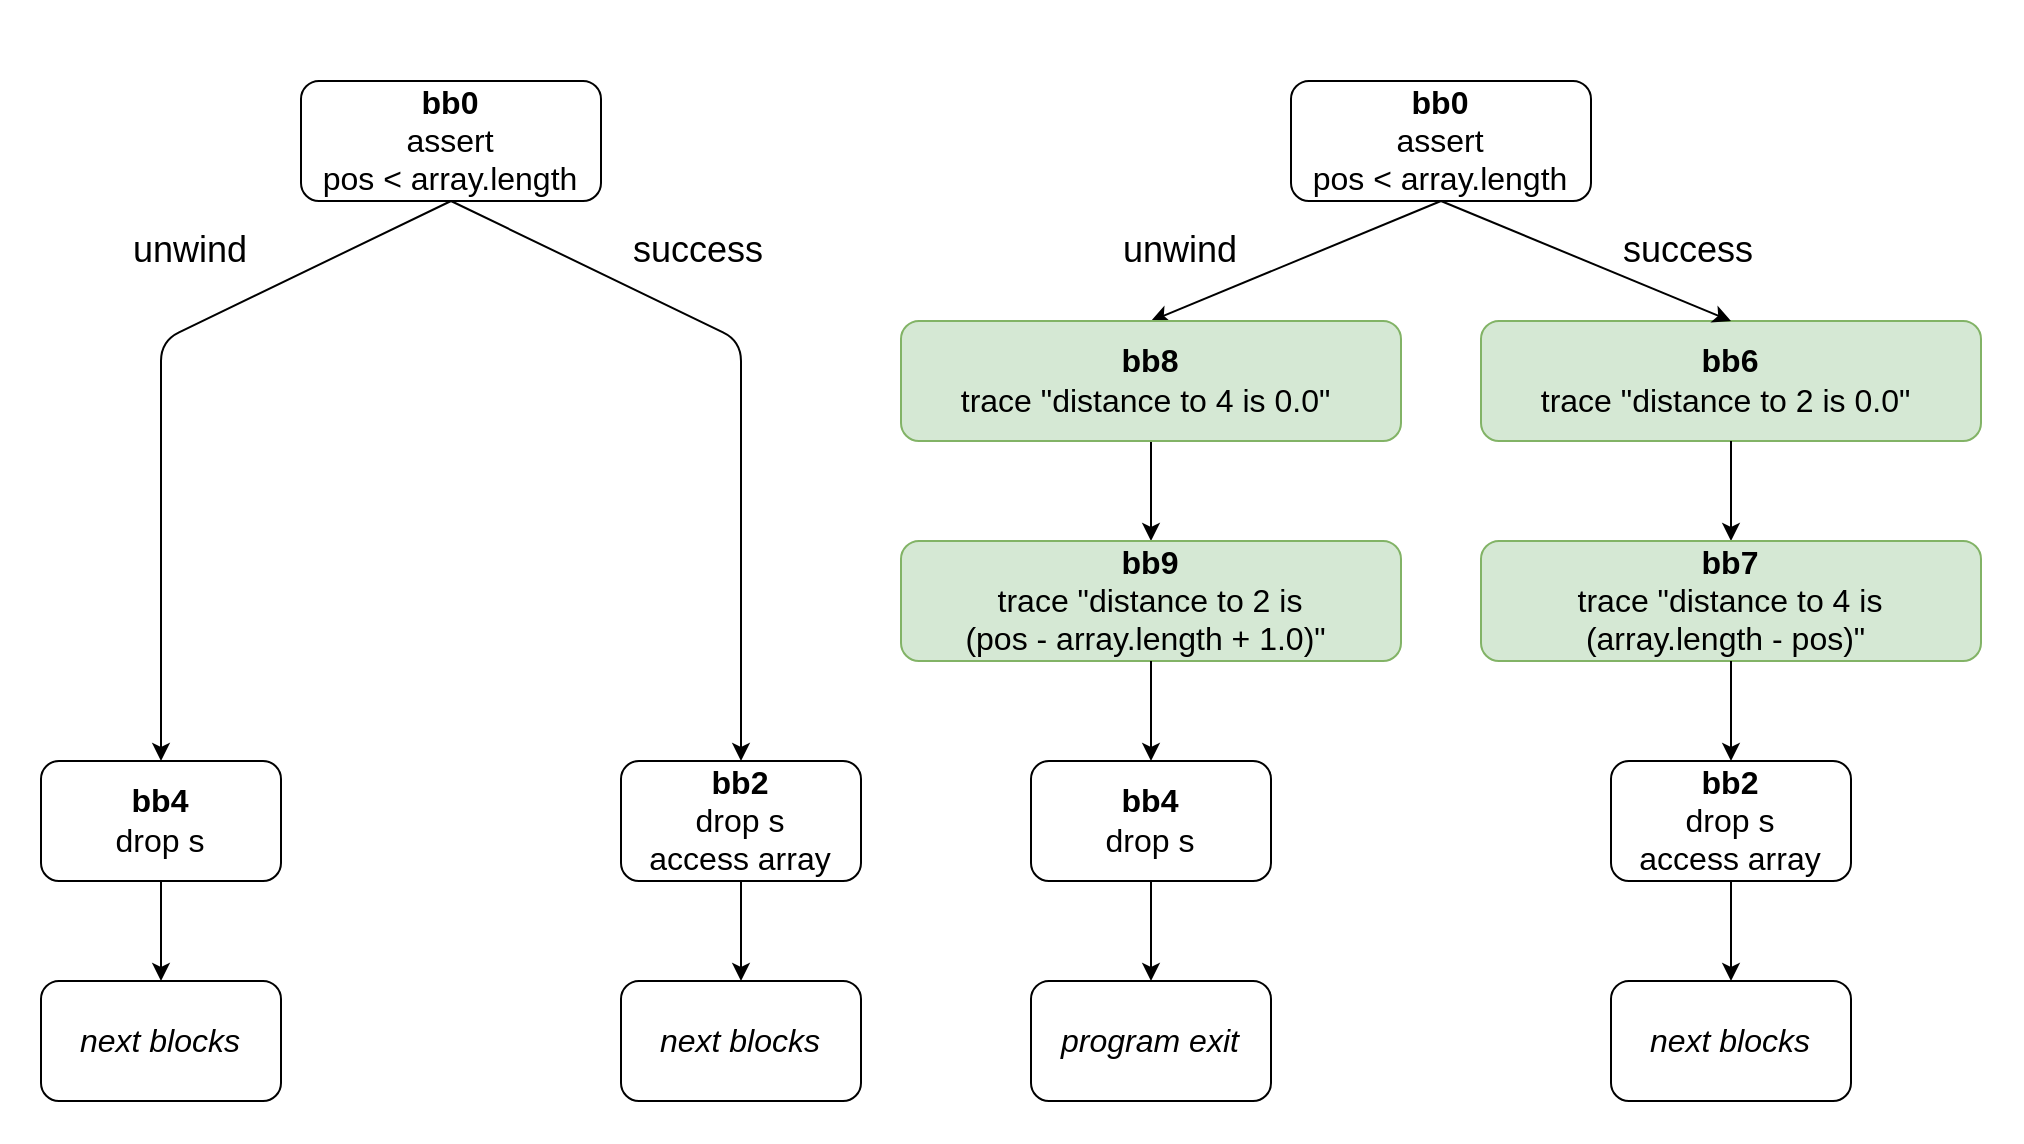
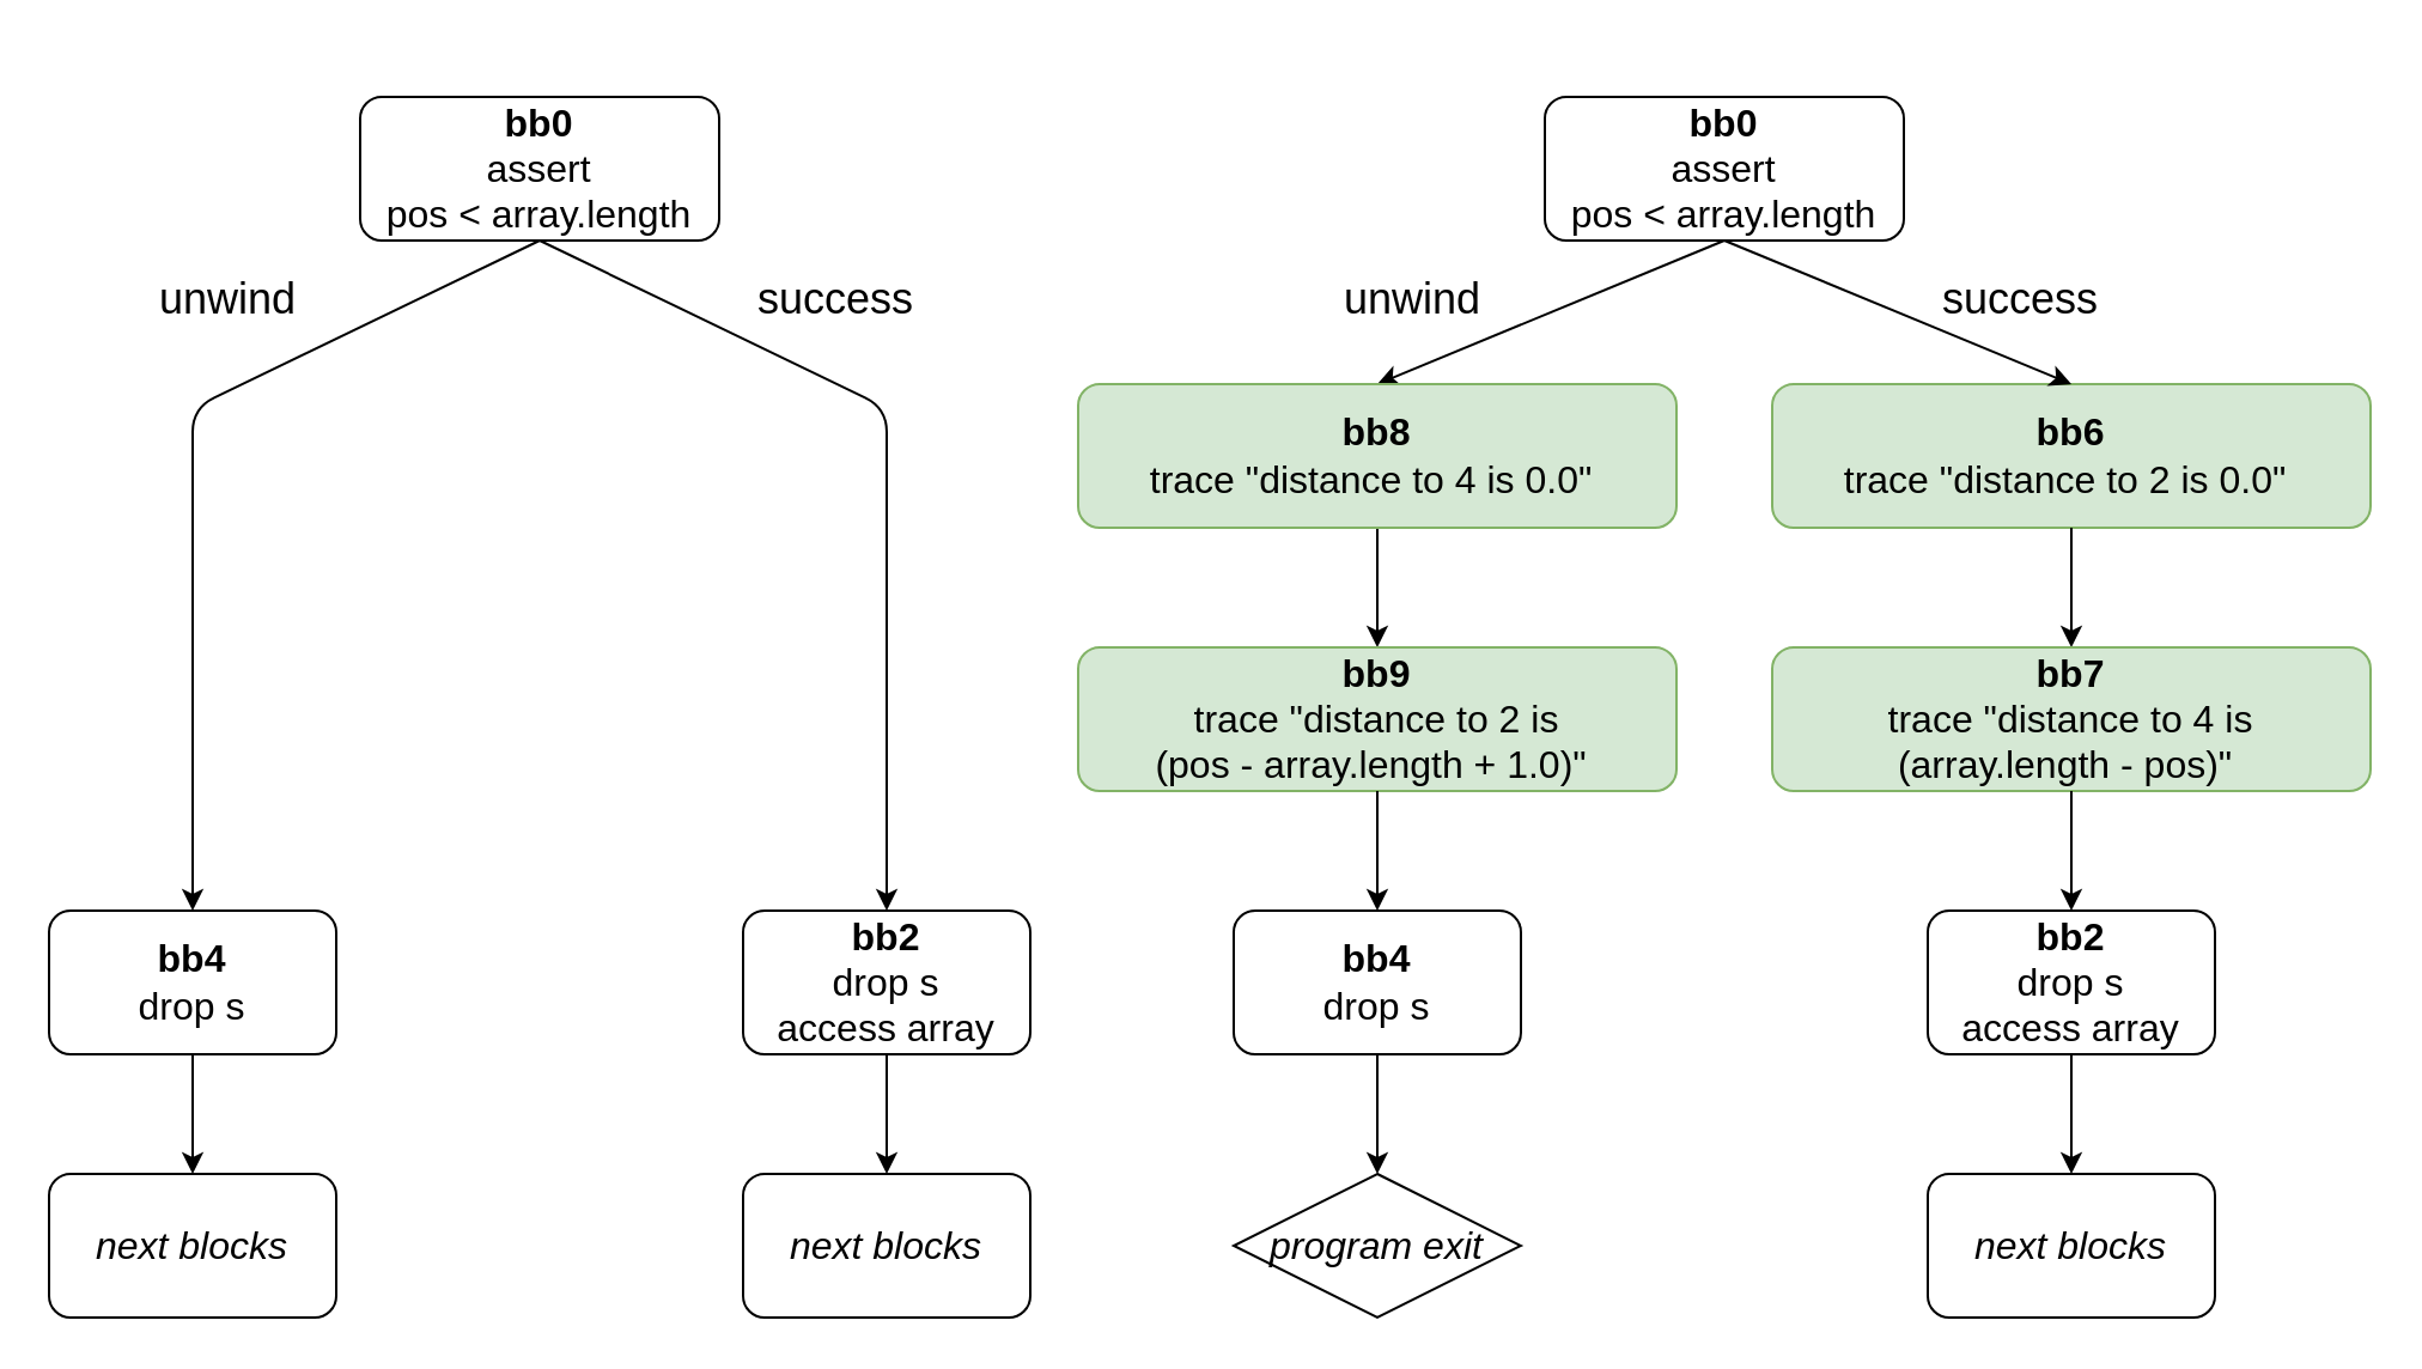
  <mxCell id="0" />
  <mxCell id="1" parent="0" />
  <mxCell id="2" value="&lt;font size=&quot;3&quot;&gt;&lt;b&gt;bb0&lt;/b&gt;&lt;br&gt;assert &lt;br&gt;pos &amp;lt; array.length&lt;br&gt;&lt;/font&gt;" style="rounded=1;whiteSpace=wrap;html=1;" parent="1" vertex="1"><mxGeometry x="645" y="40" width="150" height="60" as="geometry" /></mxCell>
  <mxCell id="3" value="" style="endArrow=classic;html=1;rounded=0;fontSize=18;exitX=0.5;exitY=1;exitDx=0;exitDy=0;entryX=0.5;entryY=0;entryDx=0;entryDy=0;" parent="1" source="2" target="14" edge="1"><mxGeometry width="50" height="50" relative="1" as="geometry"><mxPoint x="600" y="320" as="sourcePoint" /><mxPoint x="595" y="200" as="targetPoint" /></mxGeometry></mxCell>
  <mxCell id="4" value="&lt;font size=&quot;3&quot;&gt;&lt;b&gt;bb6&lt;/b&gt;&lt;br&gt;trace &quot;distance to 2 is 0.0&quot;&amp;nbsp;&lt;br&gt;&lt;/font&gt;" style="rounded=1;whiteSpace=wrap;html=1;fillColor=#d5e8d4;strokeColor=#82b366;" parent="1" vertex="1"><mxGeometry x="740" y="160" width="250" height="60" as="geometry" /></mxCell>
  <mxCell id="5" value="" style="endArrow=classic;html=1;rounded=0;fontSize=18;exitX=0.5;exitY=1;exitDx=0;exitDy=0;entryX=0.5;entryY=0;entryDx=0;entryDy=0;" parent="1" source="2" target="4" edge="1"><mxGeometry width="50" height="50" relative="1" as="geometry"><mxPoint x="840" y="270" as="sourcePoint" /><mxPoint x="890" y="220" as="targetPoint" /></mxGeometry></mxCell>
  <mxCell id="6" value="success" style="text;html=1;strokeColor=none;fillColor=none;align=center;verticalAlign=middle;whiteSpace=wrap;rounded=0;fontSize=18;" parent="1" vertex="1"><mxGeometry x="814" y="110" width="60" height="30" as="geometry" /></mxCell>
  <mxCell id="7" value="unwind" style="text;html=1;strokeColor=none;fillColor=none;align=center;verticalAlign=middle;whiteSpace=wrap;rounded=0;fontSize=18;" parent="1" vertex="1"><mxGeometry x="560" y="110" width="60" height="30" as="geometry" /></mxCell>
  <mxCell id="8" value="&lt;font size=&quot;3&quot;&gt;&lt;b&gt;bb4&lt;/b&gt;&lt;br&gt;drop s&lt;br&gt;&lt;/font&gt;" style="rounded=1;whiteSpace=wrap;html=1;" parent="1" vertex="1"><mxGeometry x="515" y="380" width="120" height="60" as="geometry" /></mxCell>
  <mxCell id="9" value="&lt;font size=&quot;3&quot;&gt;&lt;b&gt;bb2&lt;/b&gt;&lt;br&gt;drop s&lt;br&gt;access array&lt;br&gt;&lt;/font&gt;" style="rounded=1;whiteSpace=wrap;html=1;" parent="1" vertex="1"><mxGeometry x="805" y="380" width="120" height="60" as="geometry" /></mxCell>
- <mxCell id="10" value="&lt;font size=&quot;3&quot;&gt;&lt;i&gt;program exit&lt;/i&gt;&lt;br&gt;&lt;/font&gt;" style="rounded=1;whiteSpace=wrap;html=1;" parent="1" vertex="1"><mxGeometry x="515" y="490" width="120" height="60" as="geometry" /></mxCell>
+ <mxCell id="10" value="&lt;font size=&quot;3&quot;&gt;&lt;i&gt;program exit&lt;/i&gt;&lt;br&gt;&lt;/font&gt;" style="rhombus;whiteSpace=wrap;html=1;" parent="1" vertex="1"><mxGeometry x="515" y="490" width="120" height="60" as="geometry" /></mxCell>
  <mxCell id="11" value="" style="endArrow=classic;html=1;rounded=0;fontSize=18;exitX=0.5;exitY=1;exitDx=0;exitDy=0;entryX=0.5;entryY=0;entryDx=0;entryDy=0;" parent="1" source="14" target="15" edge="1"><mxGeometry width="50" height="50" relative="1" as="geometry"><mxPoint x="595" y="260" as="sourcePoint" /><mxPoint x="595" y="330" as="targetPoint" /></mxGeometry></mxCell>
  <mxCell id="12" value="" style="endArrow=classic;html=1;rounded=0;fontSize=18;exitX=0.5;exitY=1;exitDx=0;exitDy=0;entryX=0.5;entryY=0;entryDx=0;entryDy=0;" parent="1" source="4" target="13" edge="1"><mxGeometry width="50" height="50" relative="1" as="geometry"><mxPoint x="1040" y="410" as="sourcePoint" /><mxPoint x="880" y="330" as="targetPoint" /></mxGeometry></mxCell>
  <mxCell id="13" value="&lt;font size=&quot;3&quot;&gt;&lt;b&gt;bb7&lt;/b&gt;&lt;br&gt;trace &quot;distance to 4 is &lt;br&gt;(array.length - pos)&quot;&amp;nbsp;&lt;br&gt;&lt;/font&gt;" style="rounded=1;whiteSpace=wrap;html=1;fillColor=#d5e8d4;strokeColor=#82b366;" parent="1" vertex="1"><mxGeometry x="740" y="270" width="250" height="60" as="geometry" /></mxCell>
  <mxCell id="14" value="&lt;font size=&quot;3&quot;&gt;&lt;b&gt;bb8&lt;/b&gt;&lt;br&gt;trace &quot;distance to 4 is 0.0&quot;&amp;nbsp;&lt;br&gt;&lt;/font&gt;" style="rounded=1;whiteSpace=wrap;html=1;fillColor=#d5e8d4;strokeColor=#82b366;" parent="1" vertex="1"><mxGeometry x="450" y="160" width="250" height="60" as="geometry" /></mxCell>
  <mxCell id="15" value="&lt;font size=&quot;3&quot;&gt;&lt;b&gt;bb9&lt;/b&gt;&lt;br&gt;trace &quot;distance to 2 is &lt;br&gt;(pos - array.length + 1.0)&quot;&amp;nbsp;&lt;br&gt;&lt;/font&gt;" style="rounded=1;whiteSpace=wrap;html=1;fillColor=#d5e8d4;strokeColor=#82b366;" parent="1" vertex="1"><mxGeometry x="450" y="270" width="250" height="60" as="geometry" /></mxCell>
  <mxCell id="16" value="" style="endArrow=classic;html=1;rounded=0;fontSize=18;exitX=0.5;exitY=1;exitDx=0;exitDy=0;entryX=0.5;entryY=0;entryDx=0;entryDy=0;" parent="1" source="15" target="8" edge="1"><mxGeometry width="50" height="50" relative="1" as="geometry"><mxPoint x="390" y="560" as="sourcePoint" /><mxPoint x="440" y="510" as="targetPoint" /></mxGeometry></mxCell>
  <mxCell id="17" value="" style="endArrow=classic;html=1;rounded=0;fontSize=18;exitX=0.5;exitY=1;exitDx=0;exitDy=0;entryX=0.5;entryY=0;entryDx=0;entryDy=0;" parent="1" source="13" target="9" edge="1"><mxGeometry width="50" height="50" relative="1" as="geometry"><mxPoint x="854.5" y="420" as="sourcePoint" /><mxPoint x="854.5" y="480" as="targetPoint" /></mxGeometry></mxCell>
  <mxCell id="18" value="" style="endArrow=classic;html=1;rounded=0;fontSize=18;exitX=0.5;exitY=1;exitDx=0;exitDy=0;entryX=0.5;entryY=0;entryDx=0;entryDy=0;" parent="1" source="8" target="10" edge="1"><mxGeometry width="50" height="50" relative="1" as="geometry"><mxPoint x="490" y="580" as="sourcePoint" /><mxPoint x="540" y="530" as="targetPoint" /></mxGeometry></mxCell>
  <mxCell id="19" value="" style="endArrow=classic;html=1;rounded=0;fontSize=18;exitX=0.5;exitY=1;exitDx=0;exitDy=0;entryX=0.5;entryY=0;entryDx=0;entryDy=0;" parent="1" source="9" target="21" edge="1"><mxGeometry width="50" height="50" relative="1" as="geometry"><mxPoint x="920" y="530" as="sourcePoint" /><mxPoint x="865" y="490" as="targetPoint" /></mxGeometry></mxCell>
  <mxCell id="20" value="" style="rounded=0;whiteSpace=wrap;html=1;fontSize=18;fillColor=none;strokeColor=none;" parent="1" vertex="1"><mxGeometry x="660" y="20" width="120" height="10" as="geometry" /></mxCell>
  <mxCell id="21" value="&lt;font size=&quot;3&quot;&gt;&lt;i&gt;next blocks&lt;/i&gt;&lt;br&gt;&lt;/font&gt;" style="rounded=1;whiteSpace=wrap;html=1;" parent="1" vertex="1"><mxGeometry x="805" y="490" width="120" height="60" as="geometry" /></mxCell>
  <mxCell id="22" value="&lt;font size=&quot;3&quot;&gt;&lt;b&gt;bb0&lt;/b&gt;&lt;br&gt;assert &lt;br&gt;pos &amp;lt; array.length&lt;br&gt;&lt;/font&gt;" style="rounded=1;whiteSpace=wrap;html=1;" parent="1" vertex="1"><mxGeometry x="150" y="40" width="150" height="60" as="geometry" /></mxCell>
  <mxCell id="23" value="" style="endArrow=classic;html=1;rounded=1;fontSize=18;exitX=0.5;exitY=1;exitDx=0;exitDy=0;entryX=0.5;entryY=0;entryDx=0;entryDy=0;" parent="1" source="22" target="27" edge="1"><mxGeometry width="50" height="50" relative="1" as="geometry"><mxPoint x="105" y="320" as="sourcePoint" /><mxPoint x="80" y="160" as="targetPoint" /><Array as="points"><mxPoint x="80" y="170" /></Array></mxGeometry></mxCell>
  <mxCell id="24" value="" style="endArrow=classic;html=1;rounded=1;fontSize=18;exitX=0.5;exitY=1;exitDx=0;exitDy=0;entryX=0.5;entryY=0;entryDx=0;entryDy=0;" parent="1" source="22" target="28" edge="1"><mxGeometry width="50" height="50" relative="1" as="geometry"><mxPoint x="345" y="270" as="sourcePoint" /><mxPoint x="370" y="160" as="targetPoint" /><Array as="points"><mxPoint x="370" y="170" /></Array></mxGeometry></mxCell>
  <mxCell id="25" value="success" style="text;html=1;strokeColor=none;fillColor=none;align=center;verticalAlign=middle;whiteSpace=wrap;rounded=0;fontSize=18;" parent="1" vertex="1"><mxGeometry x="319" y="110" width="60" height="30" as="geometry" /></mxCell>
  <mxCell id="26" value="unwind" style="text;html=1;strokeColor=none;fillColor=none;align=center;verticalAlign=middle;whiteSpace=wrap;rounded=0;fontSize=18;" parent="1" vertex="1"><mxGeometry x="65" y="110" width="60" height="30" as="geometry" /></mxCell>
  <mxCell id="27" value="&lt;font size=&quot;3&quot;&gt;&lt;b&gt;bb4&lt;/b&gt;&lt;br&gt;drop s&lt;br&gt;&lt;/font&gt;" style="rounded=1;whiteSpace=wrap;html=1;" parent="1" vertex="1"><mxGeometry x="20" y="380" width="120" height="60" as="geometry" /></mxCell>
  <mxCell id="28" value="&lt;font size=&quot;3&quot;&gt;&lt;b&gt;bb2&lt;/b&gt;&lt;br&gt;drop s&lt;br&gt;access array&lt;br&gt;&lt;/font&gt;" style="rounded=1;whiteSpace=wrap;html=1;" parent="1" vertex="1"><mxGeometry x="310" y="380" width="120" height="60" as="geometry" /></mxCell>
  <mxCell id="29" value="&lt;font size=&quot;3&quot;&gt;&lt;i&gt;next blocks&lt;/i&gt;&lt;br&gt;&lt;/font&gt;" style="rounded=1;whiteSpace=wrap;html=1;" parent="1" vertex="1"><mxGeometry x="20" y="490" width="120" height="60" as="geometry" /></mxCell>
  <mxCell id="30" value="" style="endArrow=classic;html=1;rounded=0;fontSize=18;exitX=0.5;exitY=1;exitDx=0;exitDy=0;entryX=0.5;entryY=0;entryDx=0;entryDy=0;" parent="1" source="27" target="29" edge="1"><mxGeometry width="50" height="50" relative="1" as="geometry"><mxPoint x="-5" y="580" as="sourcePoint" /><mxPoint x="45" y="530" as="targetPoint" /></mxGeometry></mxCell>
  <mxCell id="31" value="" style="endArrow=classic;html=1;rounded=0;fontSize=18;exitX=0.5;exitY=1;exitDx=0;exitDy=0;entryX=0.5;entryY=0;entryDx=0;entryDy=0;" parent="1" source="28" target="33" edge="1"><mxGeometry width="50" height="50" relative="1" as="geometry"><mxPoint x="425" y="530" as="sourcePoint" /><mxPoint x="370" y="490" as="targetPoint" /></mxGeometry></mxCell>
  <mxCell id="32" value="" style="rounded=0;whiteSpace=wrap;html=1;fontSize=18;fillColor=none;strokeColor=none;" parent="1" vertex="1"><mxGeometry x="165" y="20" width="120" height="10" as="geometry" /></mxCell>
  <mxCell id="33" value="&lt;font size=&quot;3&quot;&gt;&lt;i&gt;next blocks&lt;/i&gt;&lt;br&gt;&lt;/font&gt;" style="rounded=1;whiteSpace=wrap;html=1;" parent="1" vertex="1"><mxGeometry x="310" y="490" width="120" height="60" as="geometry" /></mxCell>
